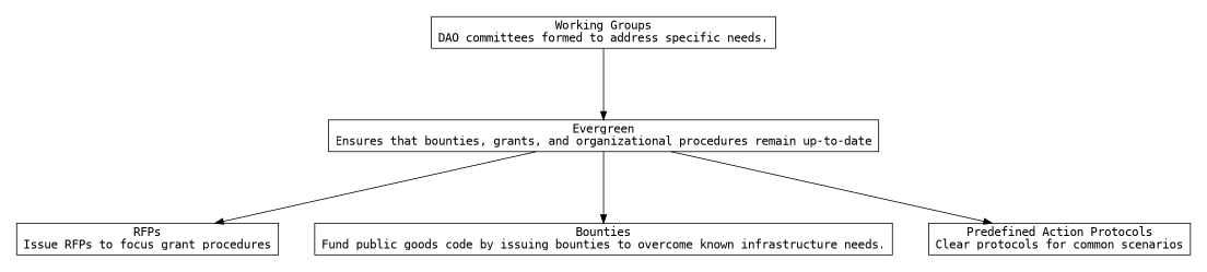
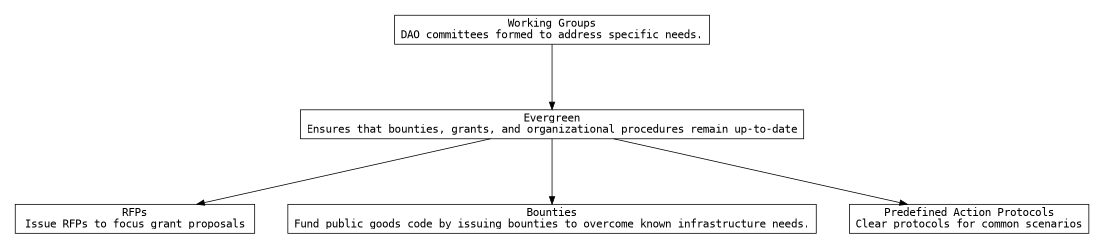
  digraph {
    nodesep=0.6
    rankdir=TB
    ranksep=1.2
    fontname="DejaVu Sans Mono"
    node [shape=box fontname="DejaVu Sans Mono"]
    edge [fontname="DejaVu Sans Mono"]
    n1 [label="Working Groups\nDAO committees formed to address specific needs."]
    n2 [label="Predefined Action Protocols\nClear protocols for common scenarios"]
    n3 [label="Bounties\nFund public goods code by issuing bounties to overcome known infrastructure needs."]
-   n4 [label="RFPs\nIssue RFPs to focus grant procedures"]
+   n4 [label="RFPs\nIssue RFPs to focus grant proposals"]
    n5 [label="Evergreen\nEnsures that bounties, grants, and organizational procedures remain up-to-date"]
    subgraph cluster_1 {
      rank=max
      style=invis
      n1
    }
    subgraph cluster_2 {
      rank=min
      style=invis
      n2
      n3
      n4
    }
    n1 -> n5
    n5 -> n2
    n5 -> n3
    n5 -> n4
  }
